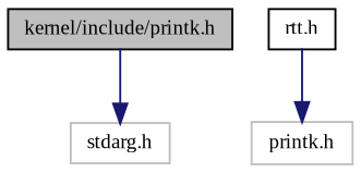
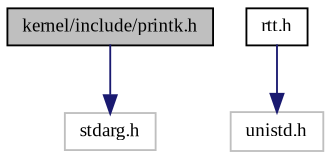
  digraph {
    fontname="Liberation Serif"
    node [color=black fillcolor=white fontname="Liberation Serif" fontsize=10 shape=record style=filled]
    edge [color=midnightblue fontname="Liberation Serif" fontsize=10 labelfontname=Helvetica labelfontsize=10 style=solid]
    n1 [fillcolor=grey75 fontcolor=black height=0.2 label="kernel/include/printk.h" width=0.4]
    n2 [color=grey75 height=0.2 label="stdarg.h" width=0.4]
    n3 [height=0.2 label="rtt.h" width=0.4]
-   n4 [color=grey75 height=0.2 label="printk.h" width=0.4]
+   n4 [color=grey75 height=0.2 label="unistd.h" width=0.4]
    n1 -> n2
    n3 -> n4
  }
